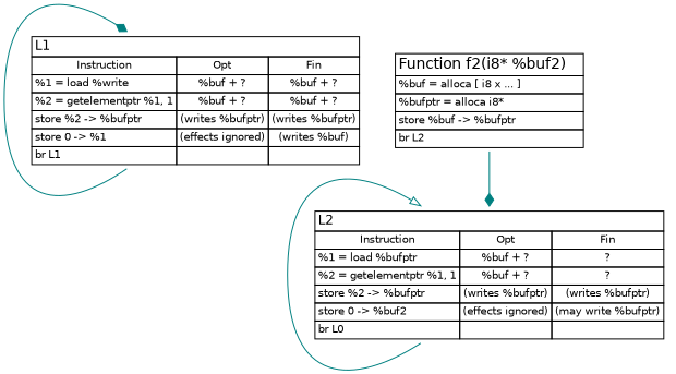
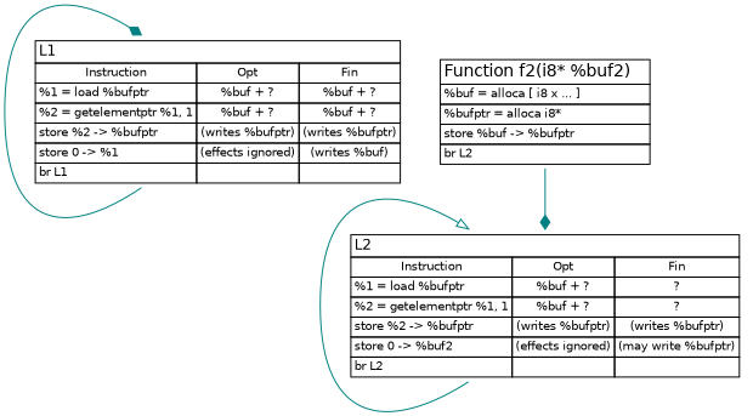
  digraph {
    fontname=Helvetica
    node [fontname=helvetica fontsize=10 shape=plaintext]
    edge [arrowhead=diamond color=teal fontname=helvetica headport=nw tailport=sw]
-   n1 [label=<  <table border="0" cellborder="1" cellspacing="0">   <tr><td align="left" colspan="3"><font point-size="12">L1</font></td></tr>   <tr><td>Instruction</td><td>Opt</td><td>Fin</td></tr>   <tr><td align="left">%1 = load %write</td><td>%buf + ?</td><td>%buf + ?</td></tr>   <tr><td align="left">%2 = getelementptr %1, 1</td><td>%buf + ?</td><td>%buf + ?</td></tr>   <tr><td align="left">store %2 -&gt; %bufptr</td><td>(writes %bufptr)</td><td>(writes %bufptr)</td></tr>   <tr><td align="left">store 0 -&gt; %1</td><td>(effects ignored)</td><td>(writes %buf)</td></tr>   <tr><td align="left">br L1</td><td></td><td></td></tr> </table> 					        >]
+   n1 [label=<  <table border="0" cellborder="1" cellspacing="0">   <tr><td align="left" colspan="3"><font point-size="12">L1</font></td></tr>   <tr><td>Instruction</td><td>Opt</td><td>Fin</td></tr>   <tr><td align="left">%1 = load %bufptr</td><td>%buf + ?</td><td>%buf + ?</td></tr>   <tr><td align="left">%2 = getelementptr %1, 1</td><td>%buf + ?</td><td>%buf + ?</td></tr>   <tr><td align="left">store %2 -&gt; %bufptr</td><td>(writes %bufptr)</td><td>(writes %bufptr)</td></tr>   <tr><td align="left">store 0 -&gt; %1</td><td>(effects ignored)</td><td>(writes %buf)</td></tr>   <tr><td align="left">br L1</td><td></td><td></td></tr> </table> 					        >]
    n2 [label=<  <table border="0" cellborder="1" cellspacing="0">   <tr><td align="left"><font point-size="14">Function f2(i8* %buf2)   </font></td></tr>   <tr><td align="left">%buf = alloca [ i8 x ... ]</td></tr>   <tr><td align="left">%bufptr = alloca i8*</td></tr>   <tr><td align="left">store %buf -&gt; %bufptr</td></tr>   <tr><td align="left">br L2</td></tr> </table> 					        >]
-   n3 [label=<  <table border="0" cellborder="1" cellspacing="0">   <tr><td align="left" colspan="3"><font point-size="12">L2</font></td></tr>   <tr><td>Instruction</td><td>Opt</td><td>Fin</td></tr>   <tr><td align="left">%1 = load %bufptr</td><td>%buf + ?</td><td>?</td></tr>   <tr><td align="left">%2 = getelementptr %1, 1</td><td>%buf + ?</td><td>?</td></tr>   <tr><td align="left">store %2 -&gt; %bufptr</td><td>(writes %bufptr)</td><td>(writes %bufptr)</td></tr>   <tr><td align="left">store 0 -&gt; %buf2</td><td>(effects ignored)</td><td>(may write %bufptr)</td></tr>   <tr><td align="left">br L0</td><td></td><td></td></tr> </table> 					        >]
+   n3 [label=<  <table border="0" cellborder="1" cellspacing="0">   <tr><td align="left" colspan="3"><font point-size="12">L2</font></td></tr>   <tr><td>Instruction</td><td>Opt</td><td>Fin</td></tr>   <tr><td align="left">%1 = load %bufptr</td><td>%buf + ?</td><td>?</td></tr>   <tr><td align="left">%2 = getelementptr %1, 1</td><td>%buf + ?</td><td>?</td></tr>   <tr><td align="left">store %2 -&gt; %bufptr</td><td>(writes %bufptr)</td><td>(writes %bufptr)</td></tr>   <tr><td align="left">store 0 -&gt; %buf2</td><td>(effects ignored)</td><td>(may write %bufptr)</td></tr>   <tr><td align="left">br L2</td><td></td><td></td></tr> </table> 					        >]
    n1 -> n1
    n2 -> n3 [headport="" tailport=""]
    n3 -> n3 [arrowhead=onormal]
  }
